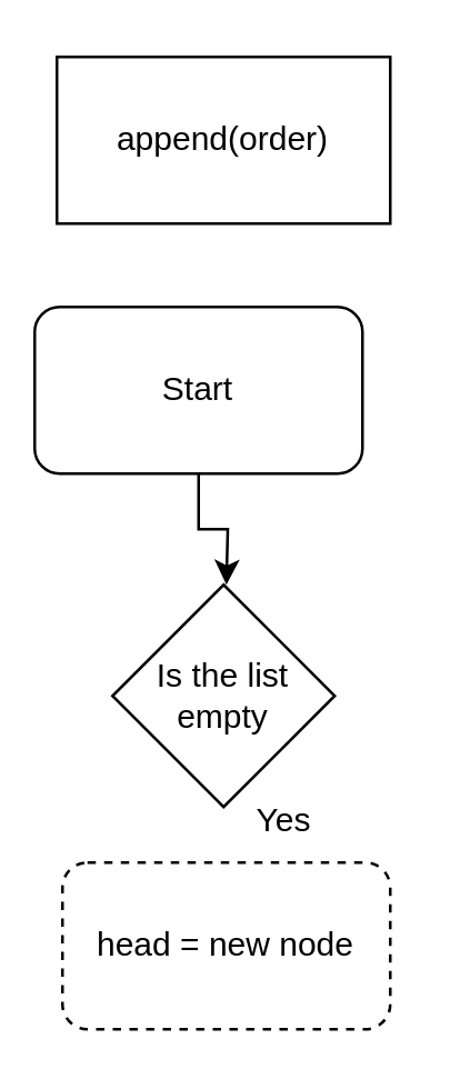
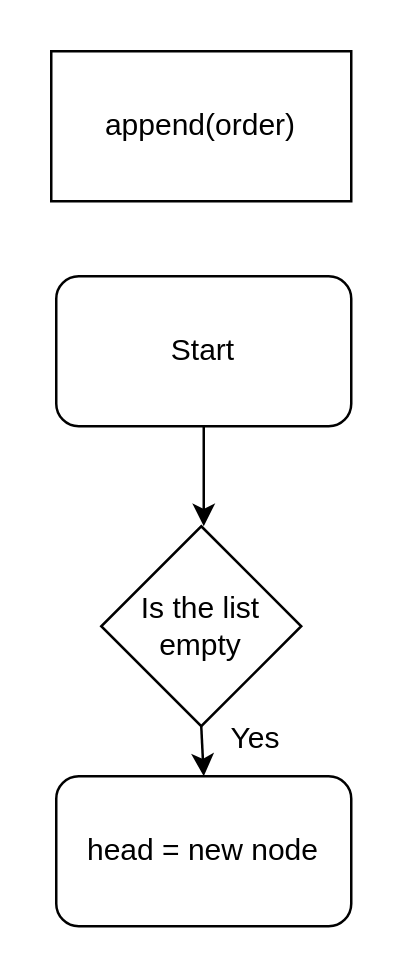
  <mxCell id="0" />
  <mxCell id="1" parent="0" />
  <mxCell id="2" style="edgeStyle=orthogonalEdgeStyle;rounded=0;orthogonalLoop=1;jettySize=auto;html=1;exitX=0.5;exitY=1;exitDx=0;exitDy=0;" edge="1" parent="1" source="3"><mxGeometry relative="1" as="geometry"><mxPoint x="81" y="210" as="targetPoint" /></mxGeometry></mxCell>
- <mxCell id="3" value="Start" style="rounded=1;whiteSpace=wrap;html=1;" vertex="1" parent="1"><mxGeometry x="12" y="110" width="118" height="60" as="geometry" /></mxCell>
+ <mxCell id="3" value="Start" style="rounded=1;whiteSpace=wrap;html=1;" vertex="1" parent="1"><mxGeometry x="22" y="110" width="118" height="60" as="geometry" /></mxCell>
  <mxCell id="4" value="append(order)" style="rounded=0;whiteSpace=wrap;html=1;" vertex="1" parent="1"><mxGeometry x="20" y="20" width="120" height="60" as="geometry" /></mxCell>
+ <mxCell id="5" value="" style="endArrow=classic;html=1;rounded=0;exitX=0.5;exitY=1;exitDx=0;exitDy=0;entryX=0.5;entryY=0;entryDx=0;entryDy=0;" edge="1" parent="1" source="6" target="7"><mxGeometry width="50" height="50" relative="1" as="geometry"><mxPoint x="332" y="400" as="sourcePoint" /><mxPoint x="382" y="350" as="targetPoint" /></mxGeometry></mxCell>
  <mxCell id="6" value="Is the list empty" style="rhombus;whiteSpace=wrap;html=1;" vertex="1" parent="1"><mxGeometry x="40" y="210" width="80" height="80" as="geometry" /></mxCell>
- <mxCell id="7" value="head = new node" style="rounded=1;whiteSpace=wrap;html=1;dashed=1;" vertex="1" parent="1"><mxGeometry x="22" y="310" width="118" height="60" as="geometry" /></mxCell>
+ <mxCell id="7" value="head = new node" style="rounded=1;whiteSpace=wrap;html=1;" vertex="1" parent="1"><mxGeometry x="22" y="310" width="118" height="60" as="geometry" /></mxCell>
  <mxCell id="8" value="Yes" style="text;html=1;align=center;verticalAlign=middle;whiteSpace=wrap;rounded=0;" vertex="1" parent="1"><mxGeometry x="72" y="280" width="60" height="30" as="geometry" /></mxCell>
